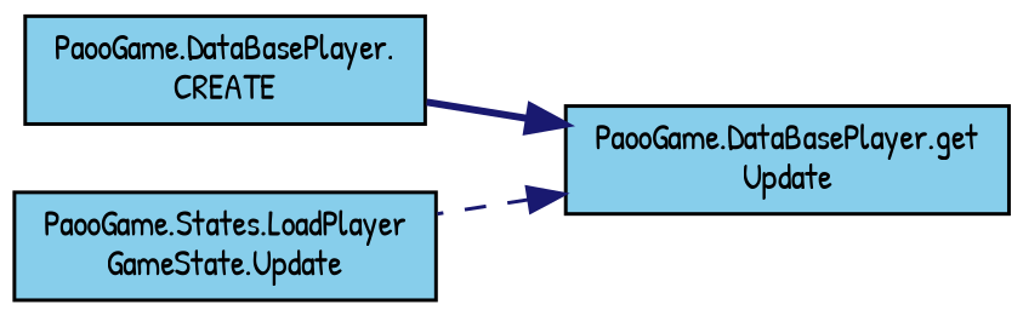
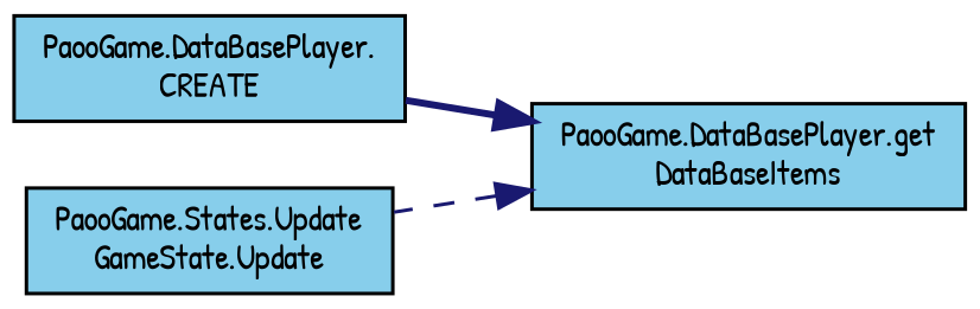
  digraph {
    fontname="Patrick Hand"
    rankdir=RL
    node [color=black fillcolor=skyblue fontname="Patrick Hand" fontsize=10 shape=record style=filled]
    edge [color=midnightblue dir=back fontname="Patrick Hand" fontsize=10 labelfontname=Helvetica labelfontsize=10]
-   n1 [fontcolor=black height=0.2 label="PaooGame.DataBasePlayer.get\lUpdate" width=0.4]
+   n1 [fontcolor=black height=0.2 label="PaooGame.DataBasePlayer.get\lDataBaseItems" width=0.4]
    n2 [height=0.2 label="PaooGame.DataBasePlayer.\lCREATE" width=0.4]
-   n3 [height=0.2 label="PaooGame.States.LoadPlayer\lGameState.Update" width=0.4]
+   n3 [height=0.2 label="PaooGame.States.Update\lGameState.Update" width=0.4]
    n1 -> n2 [style=bold]
    n1 -> n3 [style=dashed]
  }
